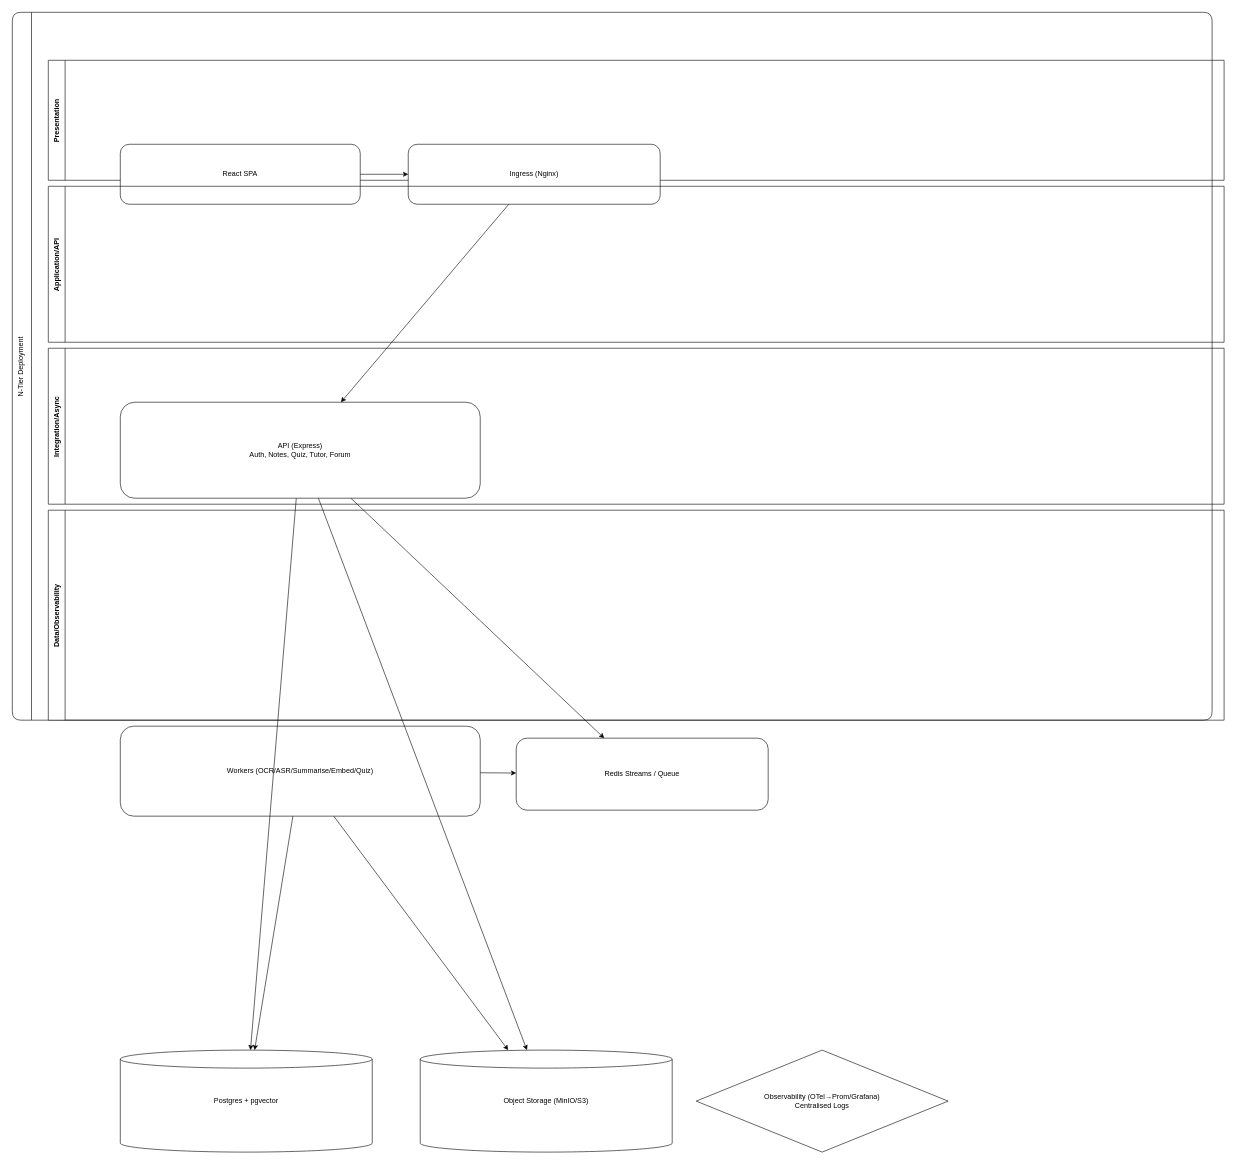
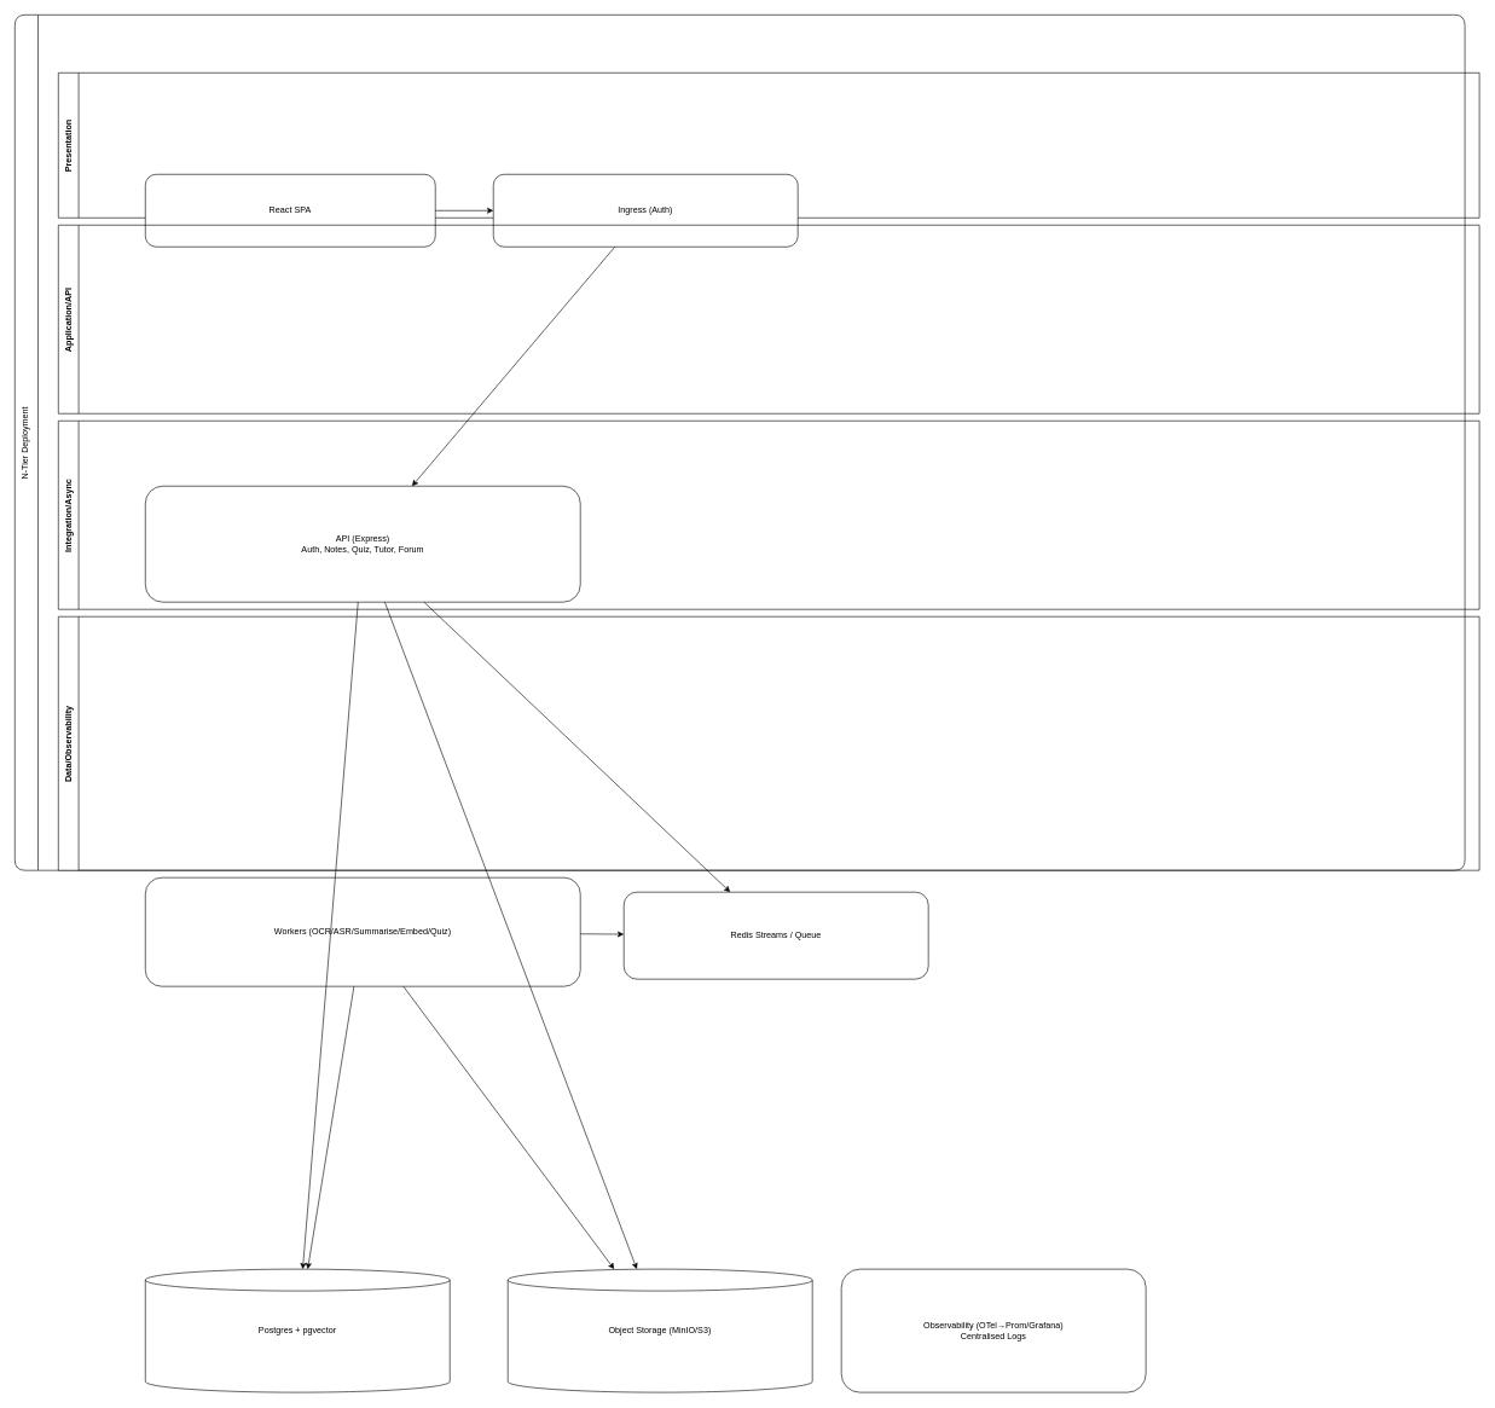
  <mxCell id="0" />
  <mxCell id="1" parent="0" />
  <mxCell id="2" value="N-Tier Deployment" style="shape=swimlane;rounded=1;horizontal=0;align=center;verticalAlign=top;startSize=32;collapsible=0;" vertex="1" parent="1"><mxGeometry x="20" y="20" width="2000" height="1180" as="geometry" /></mxCell>
  <mxCell id="3" value="Presentation" style="swimlane;rounded=0;horizontal=0;startSize=28;" vertex="1" parent="2"><mxGeometry x="60" y="80" width="1960" height="200" as="geometry" /></mxCell>
  <mxCell id="4" value="Application/API" style="swimlane;rounded=0;horizontal=0;startSize=28;" vertex="1" parent="2"><mxGeometry x="60" y="290" width="1960" height="260" as="geometry" /></mxCell>
  <mxCell id="5" value="Integration/Async" style="swimlane;rounded=0;horizontal=0;startSize=28;" vertex="1" parent="2"><mxGeometry x="60" y="560" width="1960" height="260" as="geometry" /></mxCell>
  <mxCell id="6" value="Data/Observability" style="swimlane;rounded=0;horizontal=0;startSize=28;" vertex="1" parent="2"><mxGeometry x="60" y="830" width="1960" height="350" as="geometry" /></mxCell>
  <mxCell id="7" value="React SPA" style="rounded=1;whiteSpace=wrap;html=1;" vertex="1" parent="3"><mxGeometry x="120" y="140" width="400" height="100" as="geometry" /></mxCell>
- <mxCell id="8" value="Ingress (Nginx)" style="rounded=1;whiteSpace=wrap;html=1;" vertex="1" parent="3"><mxGeometry x="600" y="140" width="420" height="100" as="geometry" /></mxCell>
+ <mxCell id="8" value="Ingress (Auth)" style="rounded=1;whiteSpace=wrap;html=1;" vertex="1" parent="3"><mxGeometry x="600" y="140" width="420" height="100" as="geometry" /></mxCell>
  <mxCell id="9" value="API (Express)&#10;Auth, Notes, Quiz, Tutor, Forum" style="rounded=1;whiteSpace=wrap;html=1;" vertex="1" parent="4"><mxGeometry x="120" y="360" width="600" height="160" as="geometry" /></mxCell>
  <mxCell id="10" value="Workers (OCR/ASR/Summarise/Embed/Quiz)" style="rounded=1;whiteSpace=wrap;html=1;" vertex="1" parent="5"><mxGeometry x="120" y="630" width="600" height="150" as="geometry" /></mxCell>
  <mxCell id="11" value="Redis Streams / Queue" style="rounded=1;whiteSpace=wrap;html=1;" vertex="1" parent="5"><mxGeometry x="780" y="650" width="420" height="120" as="geometry" /></mxCell>
  <mxCell id="12" value="Postgres + pgvector" style="shape=cylinder3;whiteSpace=wrap;html=1;" vertex="1" parent="6"><mxGeometry x="120" y="900" width="420" height="170" as="geometry" /></mxCell>
  <mxCell id="13" value="Object Storage (MinIO/S3)" style="shape=cylinder3;whiteSpace=wrap;html=1;" vertex="1" parent="6"><mxGeometry x="620" y="900" width="420" height="170" as="geometry" /></mxCell>
- <mxCell id="14" value="Observability (OTel→Prom/Grafana)&#10;Centralised Logs" style="rhombus;whiteSpace=wrap;html=1;" vertex="1" parent="6"><mxGeometry x="1080" y="900" width="420" height="170" as="geometry" /></mxCell>
+ <mxCell id="14" value="Observability (OTel→Prom/Grafana)&#10;Centralised Logs" style="rounded=1;whiteSpace=wrap;html=1;" vertex="1" parent="6"><mxGeometry x="1080" y="900" width="420" height="170" as="geometry" /></mxCell>
  <mxCell id="15" value="" style="endArrow=classic;" edge="1" parent="1" source="7" target="8"><mxGeometry relative="1" as="geometry" /></mxCell>
  <mxCell id="16" value="" style="endArrow=classic;" edge="1" parent="1" source="8" target="9"><mxGeometry relative="1" as="geometry" /></mxCell>
  <mxCell id="17" value="" style="endArrow=classic;" edge="1" parent="1" source="9" target="11"><mxGeometry relative="1" as="geometry" /></mxCell>
  <mxCell id="18" value="" style="endArrow=classic;" edge="1" parent="1" source="10" target="11"><mxGeometry relative="1" as="geometry" /></mxCell>
  <mxCell id="19" value="" style="endArrow=classic;" edge="1" parent="1" source="10" target="13"><mxGeometry relative="1" as="geometry" /></mxCell>
  <mxCell id="20" value="" style="endArrow=classic;" edge="1" parent="1" source="10" target="12"><mxGeometry relative="1" as="geometry" /></mxCell>
  <mxCell id="21" value="" style="endArrow=classic;" edge="1" parent="1" source="9" target="12"><mxGeometry relative="1" as="geometry" /></mxCell>
  <mxCell id="22" value="" style="endArrow=classic;" edge="1" parent="1" source="9" target="13"><mxGeometry relative="1" as="geometry" /></mxCell>
